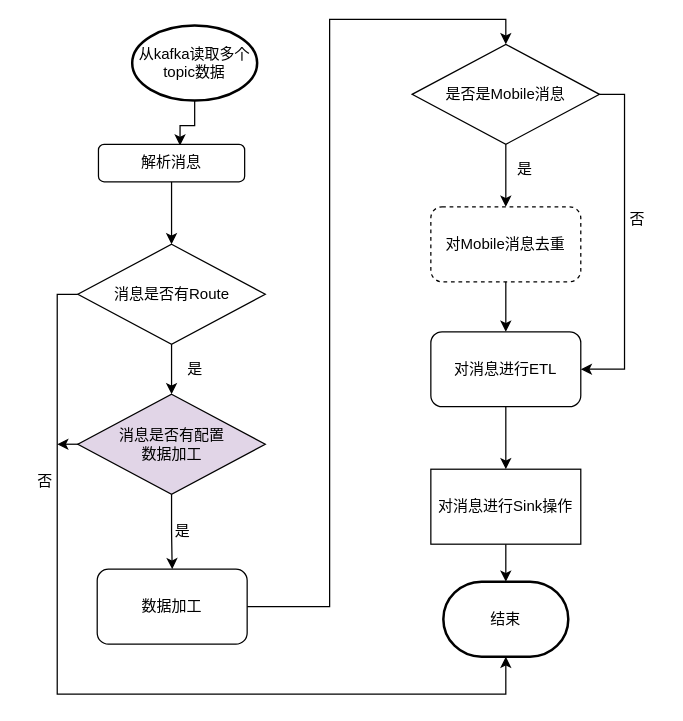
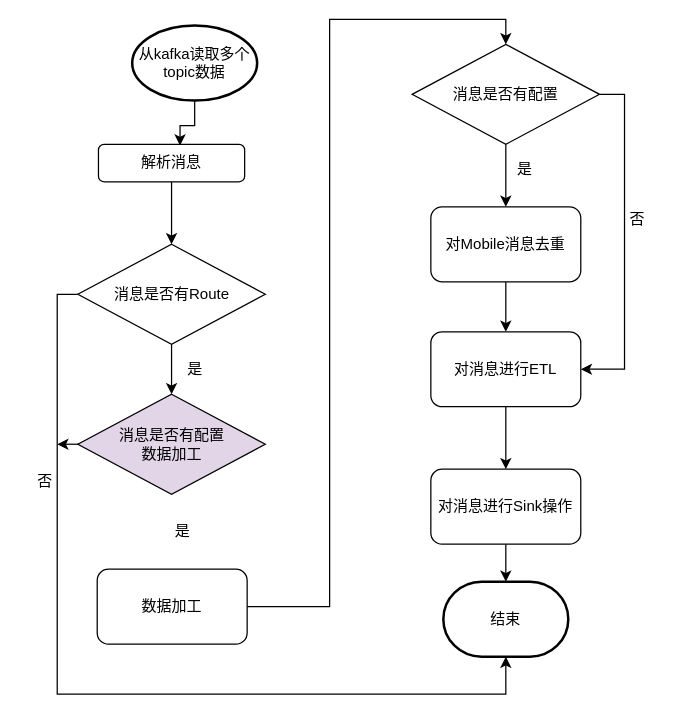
  <mxCell id="0" />
  <mxCell id="1" parent="0" />
  <mxCell id="2" style="edgeStyle=orthogonalEdgeStyle;rounded=0;orthogonalLoop=1;jettySize=auto;html=1;entryX=0.558;entryY=0.033;entryDx=0;entryDy=0;entryPerimeter=0;" edge="1" parent="1" source="3" target="5"><mxGeometry relative="1" as="geometry" /></mxCell>
  <mxCell id="3" value="从kafka读取多个topic数据" style="strokeWidth=2;html=1;shape=mxgraph.flowchart.start_1;whiteSpace=wrap;" vertex="1" parent="1"><mxGeometry x="105" y="20" width="100" height="60" as="geometry" /></mxCell>
  <mxCell id="4" style="edgeStyle=orthogonalEdgeStyle;rounded=0;orthogonalLoop=1;jettySize=auto;html=1;entryX=0.5;entryY=0;entryDx=0;entryDy=0;" edge="1" parent="1" source="5" target="8"><mxGeometry relative="1" as="geometry" /></mxCell>
  <mxCell id="5" value="解析消息" style="rounded=1;whiteSpace=wrap;html=1;" vertex="1" parent="1"><mxGeometry x="78" y="115" width="117" height="30" as="geometry" /></mxCell>
  <mxCell id="6" style="edgeStyle=orthogonalEdgeStyle;rounded=0;orthogonalLoop=1;jettySize=auto;html=1;entryX=0.5;entryY=0;entryDx=0;entryDy=0;" edge="1" parent="1" source="8" target="14"><mxGeometry relative="1" as="geometry" /></mxCell>
  <mxCell id="7" style="edgeStyle=orthogonalEdgeStyle;rounded=0;orthogonalLoop=1;jettySize=auto;html=1;entryX=0.5;entryY=1;entryDx=0;entryDy=0;entryPerimeter=0;" edge="1" parent="1" source="8" target="9"><mxGeometry relative="1" as="geometry"><Array as="points"><mxPoint x="45" y="235" /><mxPoint x="45" y="555" /><mxPoint x="404" y="555" /></Array></mxGeometry></mxCell>
  <mxCell id="8" value="消息是否有Route" style="rhombus;whiteSpace=wrap;html=1;" vertex="1" parent="1"><mxGeometry x="61.5" y="195" width="150" height="80" as="geometry" /></mxCell>
  <mxCell id="9" value="结束" style="strokeWidth=2;html=1;shape=mxgraph.flowchart.terminator;whiteSpace=wrap;" vertex="1" parent="1"><mxGeometry x="354" y="465" width="100" height="60" as="geometry" /></mxCell>
  <mxCell id="10" value="" style="edgeStyle=orthogonalEdgeStyle;rounded=0;orthogonalLoop=1;jettySize=auto;html=1;" edge="1" parent="1" source="11" target="23"><mxGeometry relative="1" as="geometry" /></mxCell>
- <mxCell id="11" value="对Mobile消息去重" style="rounded=1;whiteSpace=wrap;html=1;dashed=1;" vertex="1" parent="1"><mxGeometry x="344" y="165" width="120" height="60" as="geometry" /></mxCell>
- <mxCell id="12" style="edgeStyle=orthogonalEdgeStyle;rounded=0;orthogonalLoop=1;jettySize=auto;html=1;entryX=0.5;entryY=0;entryDx=0;entryDy=0;" edge="1" parent="1" source="14" target="17"><mxGeometry relative="1" as="geometry" /></mxCell>
+ <mxCell id="11" value="对Mobile消息去重" style="rounded=1;whiteSpace=wrap;html=1;" vertex="1" parent="1"><mxGeometry x="344" y="165" width="120" height="60" as="geometry" /></mxCell>
  <mxCell id="13" value="" style="edgeStyle=orthogonalEdgeStyle;rounded=0;orthogonalLoop=1;jettySize=auto;html=1;" edge="1" parent="1"><mxGeometry relative="1" as="geometry"><mxPoint x="64.5" y="355" as="sourcePoint" /><mxPoint x="45" y="355" as="targetPoint" /></mxGeometry></mxCell>
  <mxCell id="14" value="消息是否有配置&lt;br&gt;数据加工" style="rhombus;whiteSpace=wrap;html=1;fillColor=#e1d5e7;" vertex="1" parent="1"><mxGeometry x="61.5" y="315" width="150" height="80" as="geometry" /></mxCell>
  <mxCell id="15" value="是" style="text;html=1;align=center;verticalAlign=middle;resizable=0;points=[];autosize=1;" vertex="1" parent="1"><mxGeometry x="140" y="285" width="30" height="20" as="geometry" /></mxCell>
  <mxCell id="16" style="edgeStyle=orthogonalEdgeStyle;rounded=0;orthogonalLoop=1;jettySize=auto;html=1;entryX=0.5;entryY=0;entryDx=0;entryDy=0;" edge="1" parent="1" source="17" target="21"><mxGeometry relative="1" as="geometry" /></mxCell>
  <mxCell id="17" value="数据加工" style="rounded=1;whiteSpace=wrap;html=1;" vertex="1" parent="1"><mxGeometry x="77" y="455" width="120" height="60" as="geometry" /></mxCell>
  <mxCell id="18" value="是" style="text;html=1;align=center;verticalAlign=middle;resizable=0;points=[];autosize=1;" vertex="1" parent="1"><mxGeometry x="130" y="415" width="30" height="20" as="geometry" /></mxCell>
  <mxCell id="19" style="edgeStyle=orthogonalEdgeStyle;rounded=0;orthogonalLoop=1;jettySize=auto;html=1;entryX=0.5;entryY=0;entryDx=0;entryDy=0;" edge="1" parent="1" source="21" target="11"><mxGeometry relative="1" as="geometry" /></mxCell>
  <mxCell id="20" style="edgeStyle=orthogonalEdgeStyle;rounded=0;orthogonalLoop=1;jettySize=auto;html=1;entryX=1;entryY=0.5;entryDx=0;entryDy=0;" edge="1" parent="1" source="21" target="23"><mxGeometry relative="1" as="geometry"><Array as="points"><mxPoint x="499" y="75" /><mxPoint x="499" y="295" /></Array></mxGeometry></mxCell>
- <mxCell id="21" value="是否是Mobile消息" style="rhombus;whiteSpace=wrap;html=1;" vertex="1" parent="1"><mxGeometry x="329" y="35" width="150" height="80" as="geometry" /></mxCell>
+ <mxCell id="21" value="消息是否有配置" style="rhombus;whiteSpace=wrap;html=1;" vertex="1" parent="1"><mxGeometry x="329" y="35" width="150" height="80" as="geometry" /></mxCell>
  <mxCell id="22" style="edgeStyle=orthogonalEdgeStyle;rounded=0;orthogonalLoop=1;jettySize=auto;html=1;" edge="1" parent="1" source="23" target="25"><mxGeometry relative="1" as="geometry" /></mxCell>
  <mxCell id="23" value="对消息进行ETL" style="rounded=1;whiteSpace=wrap;html=1;" vertex="1" parent="1"><mxGeometry x="344" y="265" width="120" height="60" as="geometry" /></mxCell>
  <mxCell id="24" value="" style="edgeStyle=orthogonalEdgeStyle;rounded=0;orthogonalLoop=1;jettySize=auto;html=1;" edge="1" parent="1" source="25" target="9"><mxGeometry relative="1" as="geometry" /></mxCell>
- <mxCell id="25" value="对消息进行Sink操作" style="whiteSpace=wrap;html=1;rounded=0;" vertex="1" parent="1"><mxGeometry x="344" y="375" width="120" height="60" as="geometry" /></mxCell>
+ <mxCell id="25" value="对消息进行Sink操作" style="rounded=1;whiteSpace=wrap;html=1;" vertex="1" parent="1"><mxGeometry x="344" y="375" width="120" height="60" as="geometry" /></mxCell>
  <mxCell id="26" value="是" style="text;html=1;align=center;verticalAlign=middle;resizable=0;points=[];autosize=1;" vertex="1" parent="1"><mxGeometry x="404" y="125" width="30" height="20" as="geometry" /></mxCell>
  <mxCell id="27" value="否" style="text;html=1;align=center;verticalAlign=middle;resizable=0;points=[];autosize=1;" vertex="1" parent="1"><mxGeometry x="494" y="165" width="30" height="20" as="geometry" /></mxCell>
  <mxCell id="28" value="否" style="text;html=1;align=center;verticalAlign=middle;resizable=0;points=[];autosize=1;" vertex="1" parent="1"><mxGeometry x="20" y="375" width="30" height="20" as="geometry" /></mxCell>
